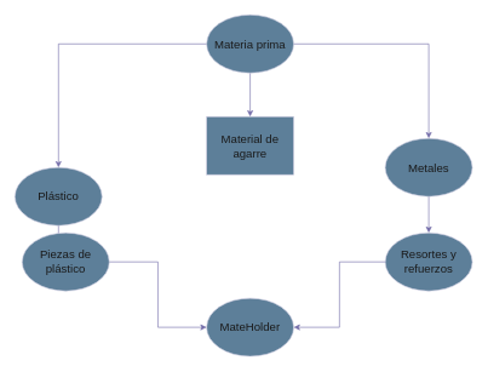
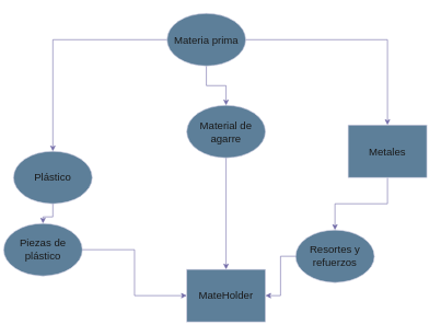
  <mxCell id="0" />
  <mxCell id="1" parent="0" />
  <mxCell id="2" style="edgeStyle=orthogonalEdgeStyle;rounded=0;orthogonalLoop=1;jettySize=auto;html=1;entryX=0.5;entryY=0;entryDx=0;entryDy=0;strokeColor=#736CA8;fontSize=16;labelBackgroundColor=none;fontColor=default;" edge="1" parent="1" source="5" target="7"><mxGeometry relative="1" as="geometry" /></mxCell>
  <mxCell id="3" style="edgeStyle=orthogonalEdgeStyle;rounded=0;orthogonalLoop=1;jettySize=auto;html=1;strokeColor=#736CA8;fontSize=16;labelBackgroundColor=none;fontColor=default;" edge="1" parent="1" source="5" target="9"><mxGeometry relative="1" as="geometry" /></mxCell>
  <mxCell id="4" style="edgeStyle=orthogonalEdgeStyle;rounded=0;orthogonalLoop=1;jettySize=auto;html=1;strokeColor=#736CA8;fontSize=16;labelBackgroundColor=none;fontColor=default;" edge="1" parent="1" source="5" target="13"><mxGeometry relative="1" as="geometry" /></mxCell>
- <mxCell id="5" value="&lt;font&gt;Materia prima&lt;/font&gt;" style="ellipse;whiteSpace=wrap;html=1;fillColor=#5D7F99;fontColor=#1A1A1A;strokeColor=#D0CEE2;fontSize=16;labelBackgroundColor=none;" vertex="1" parent="1"><mxGeometry x="284" y="20" width="120" height="80" as="geometry" /></mxCell>
+ <mxCell id="5" value="&lt;font&gt;Materia prima&lt;/font&gt;" style="ellipse;whiteSpace=wrap;html=1;fillColor=#5D7F99;fontColor=#1A1A1A;strokeColor=#D0CEE2;fontSize=16;labelBackgroundColor=none;" vertex="1" parent="1"><mxGeometry x="254" y="20" width="120" height="80" as="geometry" /></mxCell>
  <mxCell id="6" style="edgeStyle=orthogonalEdgeStyle;rounded=0;orthogonalLoop=1;jettySize=auto;html=1;strokeColor=#736CA8;fontSize=16;entryX=0.5;entryY=0;entryDx=0;entryDy=0;labelBackgroundColor=none;fontColor=default;" edge="1" parent="1" source="7" target="15"><mxGeometry relative="1" as="geometry"><mxPoint x="90" y="310" as="targetPoint" /></mxGeometry></mxCell>
  <mxCell id="7" value="Plástico" style="ellipse;whiteSpace=wrap;html=1;fillColor=#5D7F99;fontColor=#1A1A1A;strokeColor=#D0CEE2;fontSize=16;labelBackgroundColor=none;" vertex="1" parent="1"><mxGeometry x="20" y="230" width="120" height="80" as="geometry" /></mxCell>
  <mxCell id="8" value="" style="edgeStyle=orthogonalEdgeStyle;rounded=0;orthogonalLoop=1;jettySize=auto;html=1;strokeColor=#736CA8;fontSize=16;labelBackgroundColor=none;fontColor=default;" edge="1" parent="1" source="9" target="11"><mxGeometry relative="1" as="geometry" /></mxCell>
- <mxCell id="9" value="Metales" style="ellipse;whiteSpace=wrap;html=1;fillColor=#5D7F99;fontColor=#1A1A1A;strokeColor=#D0CEE2;fontSize=16;labelBackgroundColor=none;" vertex="1" parent="1"><mxGeometry x="530" y="190" width="120" height="80" as="geometry" /></mxCell>
+ <mxCell id="9" value="Metales" style="whiteSpace=wrap;html=1;fillColor=#5D7F99;fontColor=#1A1A1A;strokeColor=#D0CEE2;fontSize=16;labelBackgroundColor=none;rounded=0;" vertex="1" parent="1"><mxGeometry x="530" y="190" width="120" height="80" as="geometry" /></mxCell>
  <mxCell id="10" style="edgeStyle=orthogonalEdgeStyle;rounded=0;orthogonalLoop=1;jettySize=auto;html=1;entryX=1;entryY=0.5;entryDx=0;entryDy=0;strokeColor=#736CA8;fontSize=16;labelBackgroundColor=none;fontColor=default;" edge="1" parent="1" source="11" target="16"><mxGeometry relative="1" as="geometry" /></mxCell>
- <mxCell id="11" value="Resortes y refuerzos" style="ellipse;whiteSpace=wrap;html=1;fillColor=#5D7F99;fontColor=#1A1A1A;strokeColor=#D0CEE2;fontSize=16;labelBackgroundColor=none;" vertex="1" parent="1"><mxGeometry x="530" y="320" width="120" height="80" as="geometry" /></mxCell>
- <mxCell id="13" value="Material de agarre" style="whiteSpace=wrap;html=1;fillColor=#5D7F99;fontColor=#1A1A1A;strokeColor=#D0CEE2;fontSize=16;labelBackgroundColor=none;rounded=0;" vertex="1" parent="1"><mxGeometry x="284" y="160" width="120" height="80" as="geometry" /></mxCell>
+ <mxCell id="11" value="Resortes y refuerzos" style="ellipse;whiteSpace=wrap;html=1;fillColor=#5D7F99;fontColor=#1A1A1A;strokeColor=#D0CEE2;fontSize=16;labelBackgroundColor=none;" vertex="1" parent="1"><mxGeometry x="450" y="350" width="120" height="80" as="geometry" /></mxCell>
+ <mxCell id="12" style="edgeStyle=orthogonalEdgeStyle;rounded=0;orthogonalLoop=1;jettySize=auto;html=1;entryX=0.5;entryY=0;entryDx=0;entryDy=0;strokeColor=#736CA8;fontSize=16;labelBackgroundColor=none;fontColor=default;" edge="1" parent="1" source="13" target="16"><mxGeometry relative="1" as="geometry" /></mxCell>
+ <mxCell id="13" value="Material de agarre" style="ellipse;whiteSpace=wrap;html=1;fillColor=#5D7F99;fontColor=#1A1A1A;strokeColor=#D0CEE2;fontSize=16;labelBackgroundColor=none;" vertex="1" parent="1"><mxGeometry x="284" y="160" width="120" height="80" as="geometry" /></mxCell>
  <mxCell id="14" style="edgeStyle=orthogonalEdgeStyle;rounded=0;orthogonalLoop=1;jettySize=auto;html=1;entryX=0;entryY=0.5;entryDx=0;entryDy=0;strokeColor=#736CA8;fontSize=16;labelBackgroundColor=none;fontColor=default;" edge="1" parent="1" source="15" target="16"><mxGeometry relative="1" as="geometry" /></mxCell>
- <mxCell id="15" value="Piezas de plástico" style="ellipse;whiteSpace=wrap;html=1;fillColor=#5D7F99;fontColor=#1A1A1A;strokeColor=#D0CEE2;fontSize=16;labelBackgroundColor=none;" vertex="1" parent="1"><mxGeometry x="30" y="320" width="120" height="80" as="geometry" /></mxCell>
- <mxCell id="16" value="MateHolder" style="ellipse;whiteSpace=wrap;html=1;fillColor=#5D7F99;fontColor=#1A1A1A;strokeColor=#D0CEE2;fontSize=16;labelBackgroundColor=none;" vertex="1" parent="1"><mxGeometry x="284" y="410" width="120" height="80" as="geometry" /></mxCell>
+ <mxCell id="15" value="Piezas de plástico" style="ellipse;whiteSpace=wrap;html=1;fillColor=#5D7F99;fontColor=#1A1A1A;strokeColor=#D0CEE2;fontSize=16;labelBackgroundColor=none;" vertex="1" parent="1"><mxGeometry x="5" y="340" width="120" height="80" as="geometry" /></mxCell>
+ <mxCell id="16" value="MateHolder" style="whiteSpace=wrap;html=1;fillColor=#5D7F99;fontColor=#1A1A1A;strokeColor=#D0CEE2;fontSize=16;labelBackgroundColor=none;rounded=0;" vertex="1" parent="1"><mxGeometry x="284" y="410" width="120" height="80" as="geometry" /></mxCell>
